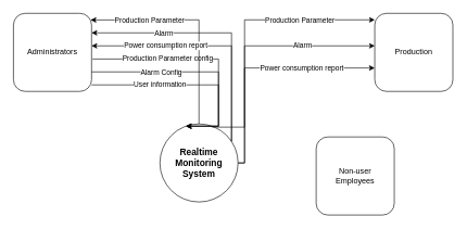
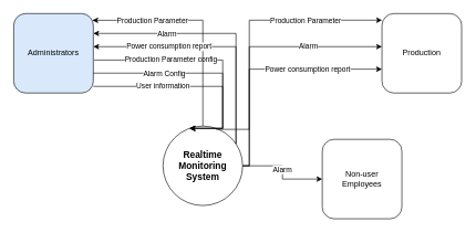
  <mxCell id="0" />
  <mxCell id="1" parent="0" />
+ <mxCell id="2" style="edgeStyle=orthogonalEdgeStyle;rounded=0;orthogonalLoop=1;jettySize=auto;html=1;entryX=0;entryY=0.5;entryDx=0;entryDy=0;" edge="1" parent="1" source="4" target="13"><mxGeometry relative="1" as="geometry" /></mxCell>
+ <mxCell id="3" value="Alarm" style="edgeLabel;html=1;align=center;verticalAlign=middle;resizable=0;points=[];" vertex="1" connectable="0" parent="2"><mxGeometry x="-0.037" y="-1" relative="1" as="geometry"><mxPoint y="-2" as="offset" /></mxGeometry></mxCell>
  <mxCell id="4" value="&lt;b&gt;&lt;font style=&quot;font-size: 14px;&quot;&gt;Realtime Monitoring System&lt;/font&gt;&lt;/b&gt;" style="ellipse;whiteSpace=wrap;html=1;aspect=fixed;strokeWidth=1;" vertex="1" parent="1"><mxGeometry x="245" y="190" width="120" height="120" as="geometry" /></mxCell>
  <mxCell id="5" style="edgeStyle=orthogonalEdgeStyle;rounded=0;orthogonalLoop=1;jettySize=auto;html=1;endArrow=none;endFill=0;startArrow=classic;startFill=1;" edge="1" parent="1" source="7" target="4"><mxGeometry relative="1" as="geometry"><Array as="points"><mxPoint x="355" y="50" /></Array></mxGeometry></mxCell>
  <mxCell id="6" value="Alarm" style="edgeLabel;html=1;align=center;verticalAlign=middle;resizable=0;points=[];" vertex="1" connectable="0" parent="5"><mxGeometry x="-0.442" y="1" relative="1" as="geometry"><mxPoint x="3" y="1" as="offset" /></mxGeometry></mxCell>
- <mxCell id="7" value="Administrators" style="rounded=1;whiteSpace=wrap;html=1;" vertex="1" parent="1"><mxGeometry x="20" y="20" width="120" height="120" as="geometry" /></mxCell>
+ <mxCell id="7" value="Administrators" style="rounded=1;whiteSpace=wrap;html=1;fillColor=#dae8fc;" vertex="1" parent="1"><mxGeometry x="20" y="20" width="120" height="120" as="geometry" /></mxCell>
  <mxCell id="8" style="edgeStyle=orthogonalEdgeStyle;rounded=0;orthogonalLoop=1;jettySize=auto;html=1;startArrow=classic;startFill=1;endArrow=none;endFill=0;" edge="1" parent="1" source="12" target="4"><mxGeometry relative="1" as="geometry"><Array as="points"><mxPoint x="375" y="30" /></Array></mxGeometry></mxCell>
  <mxCell id="9" value="Production Parameter" style="edgeLabel;html=1;align=center;verticalAlign=middle;resizable=0;points=[];" vertex="1" connectable="0" parent="8"><mxGeometry x="-0.428" y="-1" relative="1" as="geometry"><mxPoint x="7" y="1" as="offset" /></mxGeometry></mxCell>
  <mxCell id="10" style="edgeStyle=orthogonalEdgeStyle;rounded=0;orthogonalLoop=1;jettySize=auto;html=1;entryX=0.667;entryY=0.041;entryDx=0;entryDy=0;entryPerimeter=0;startArrow=classic;startFill=1;endArrow=none;endFill=0;" edge="1" parent="1" source="12" target="4"><mxGeometry relative="1" as="geometry"><Array as="points"><mxPoint x="375" y="70" /></Array></mxGeometry></mxCell>
  <mxCell id="11" value="Alarm" style="edgeLabel;html=1;align=center;verticalAlign=middle;resizable=0;points=[];" vertex="1" connectable="0" parent="10"><mxGeometry x="-0.367" relative="1" as="geometry"><mxPoint x="7" y="-1" as="offset" /></mxGeometry></mxCell>
  <mxCell id="12" value="Production" style="rounded=1;whiteSpace=wrap;html=1;" vertex="1" parent="1"><mxGeometry x="575" y="20" width="120" height="120" as="geometry" /></mxCell>
  <mxCell id="13" value="Non-user &lt;br&gt;Employees" style="rounded=1;whiteSpace=wrap;html=1;" vertex="1" parent="1"><mxGeometry x="485" y="210" width="120" height="120" as="geometry" /></mxCell>
  <mxCell id="14" style="edgeStyle=orthogonalEdgeStyle;rounded=0;orthogonalLoop=1;jettySize=auto;html=1;startArrow=none;startFill=0;endArrow=classic;endFill=1;exitX=1.011;exitY=0.585;exitDx=0;exitDy=0;entryX=0.332;entryY=0.029;entryDx=0;entryDy=0;entryPerimeter=0;exitPerimeter=0;" edge="1" parent="1" source="7" target="4"><mxGeometry relative="1" as="geometry"><mxPoint x="125" y="130" as="sourcePoint" /><mxPoint x="335" y="210" as="targetPoint" /><Array as="points"><mxPoint x="335" y="90" /></Array></mxGeometry></mxCell>
  <mxCell id="15" value="Production Parameter config" style="edgeLabel;html=1;align=center;verticalAlign=middle;resizable=0;points=[];" vertex="1" connectable="0" parent="14"><mxGeometry x="-0.299" y="-1" relative="1" as="geometry"><mxPoint x="-7" y="-2" as="offset" /></mxGeometry></mxCell>
  <mxCell id="16" style="edgeStyle=orthogonalEdgeStyle;rounded=0;orthogonalLoop=1;jettySize=auto;html=1;exitX=0.989;exitY=0.085;exitDx=0;exitDy=0;startArrow=classic;startFill=1;endArrow=none;endFill=0;exitPerimeter=0;" edge="1" parent="1" source="7" target="4"><mxGeometry relative="1" as="geometry"><Array as="points"><mxPoint x="140" y="30" /><mxPoint x="355" y="30" /></Array></mxGeometry></mxCell>
  <mxCell id="17" value="Production Parameter" style="edgeLabel;html=1;align=center;verticalAlign=middle;resizable=0;points=[];" vertex="1" connectable="0" parent="16"><mxGeometry x="-0.444" y="1" relative="1" as="geometry"><mxPoint x="-1" y="1" as="offset" /></mxGeometry></mxCell>
  <mxCell id="18" style="edgeStyle=orthogonalEdgeStyle;rounded=0;orthogonalLoop=1;jettySize=auto;html=1;entryX=0.333;entryY=0.028;entryDx=0;entryDy=0;entryPerimeter=0;" edge="1" parent="1" source="7" target="4"><mxGeometry relative="1" as="geometry"><Array as="points"><mxPoint x="335" y="110" /></Array></mxGeometry></mxCell>
  <mxCell id="19" value="Alarm Config" style="edgeLabel;html=1;align=center;verticalAlign=middle;resizable=0;points=[];" vertex="1" connectable="0" parent="18"><mxGeometry x="-0.357" relative="1" as="geometry"><mxPoint as="offset" /></mxGeometry></mxCell>
  <mxCell id="20" style="edgeStyle=orthogonalEdgeStyle;rounded=0;orthogonalLoop=1;jettySize=auto;html=1;entryX=0.337;entryY=0.029;entryDx=0;entryDy=0;entryPerimeter=0;" edge="1" parent="1" source="7" target="4"><mxGeometry relative="1" as="geometry"><Array as="points"><mxPoint x="335" y="130" /></Array></mxGeometry></mxCell>
  <mxCell id="21" value="User information" style="edgeLabel;html=1;align=center;verticalAlign=middle;resizable=0;points=[];" vertex="1" connectable="0" parent="20"><mxGeometry x="-0.403" y="1" relative="1" as="geometry"><mxPoint x="12" as="offset" /></mxGeometry></mxCell>
  <mxCell id="22" style="edgeStyle=orthogonalEdgeStyle;rounded=0;orthogonalLoop=1;jettySize=auto;html=1;entryX=-0.001;entryY=0.7;entryDx=0;entryDy=0;entryPerimeter=0;" edge="1" parent="1" source="4" target="12"><mxGeometry relative="1" as="geometry"><Array as="points"><mxPoint x="375" y="104" /></Array></mxGeometry></mxCell>
  <mxCell id="23" value="Power consumption report" style="edgeLabel;html=1;align=center;verticalAlign=middle;resizable=0;points=[];" vertex="1" connectable="0" parent="22"><mxGeometry x="0.324" y="-1" relative="1" as="geometry"><mxPoint x="7" y="-2" as="offset" /></mxGeometry></mxCell>
  <mxCell id="24" style="edgeStyle=orthogonalEdgeStyle;rounded=0;orthogonalLoop=1;jettySize=auto;html=1;" edge="1" parent="1" source="4"><mxGeometry relative="1" as="geometry"><mxPoint x="140" y="70" as="targetPoint" /><Array as="points"><mxPoint x="355" y="70" /><mxPoint x="140" y="70" /></Array></mxGeometry></mxCell>
  <mxCell id="25" value="Power consumption report" style="edgeLabel;html=1;align=center;verticalAlign=middle;resizable=0;points=[];" vertex="1" connectable="0" parent="24"><mxGeometry x="0.446" relative="1" as="geometry"><mxPoint x="14" y="-1" as="offset" /></mxGeometry></mxCell>
